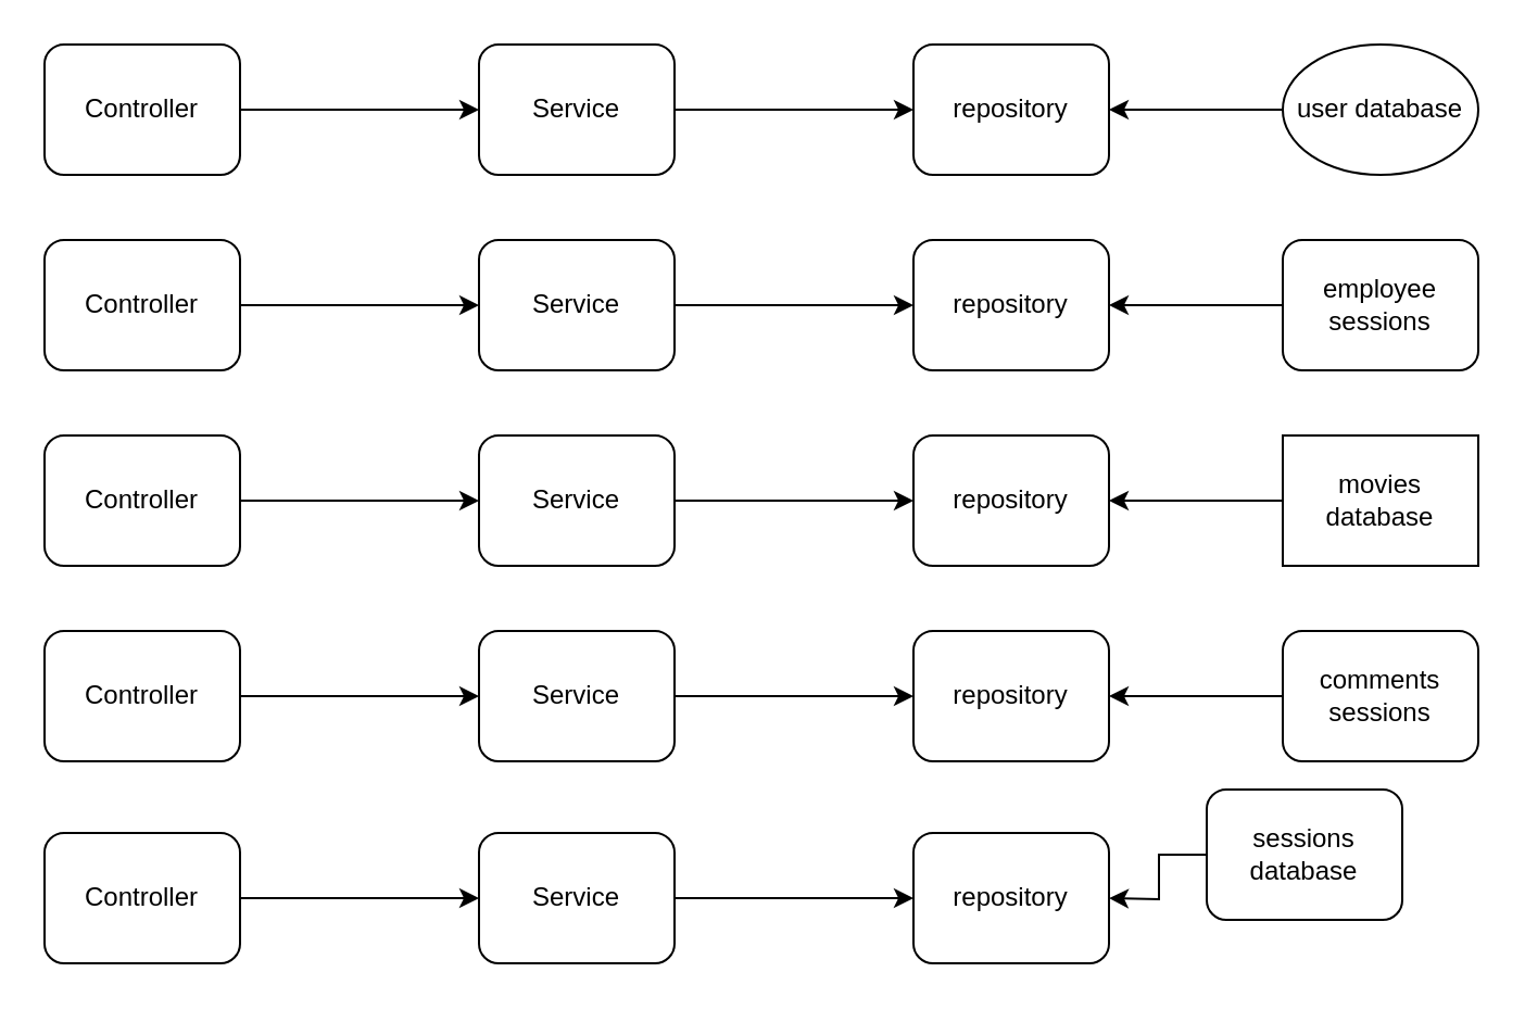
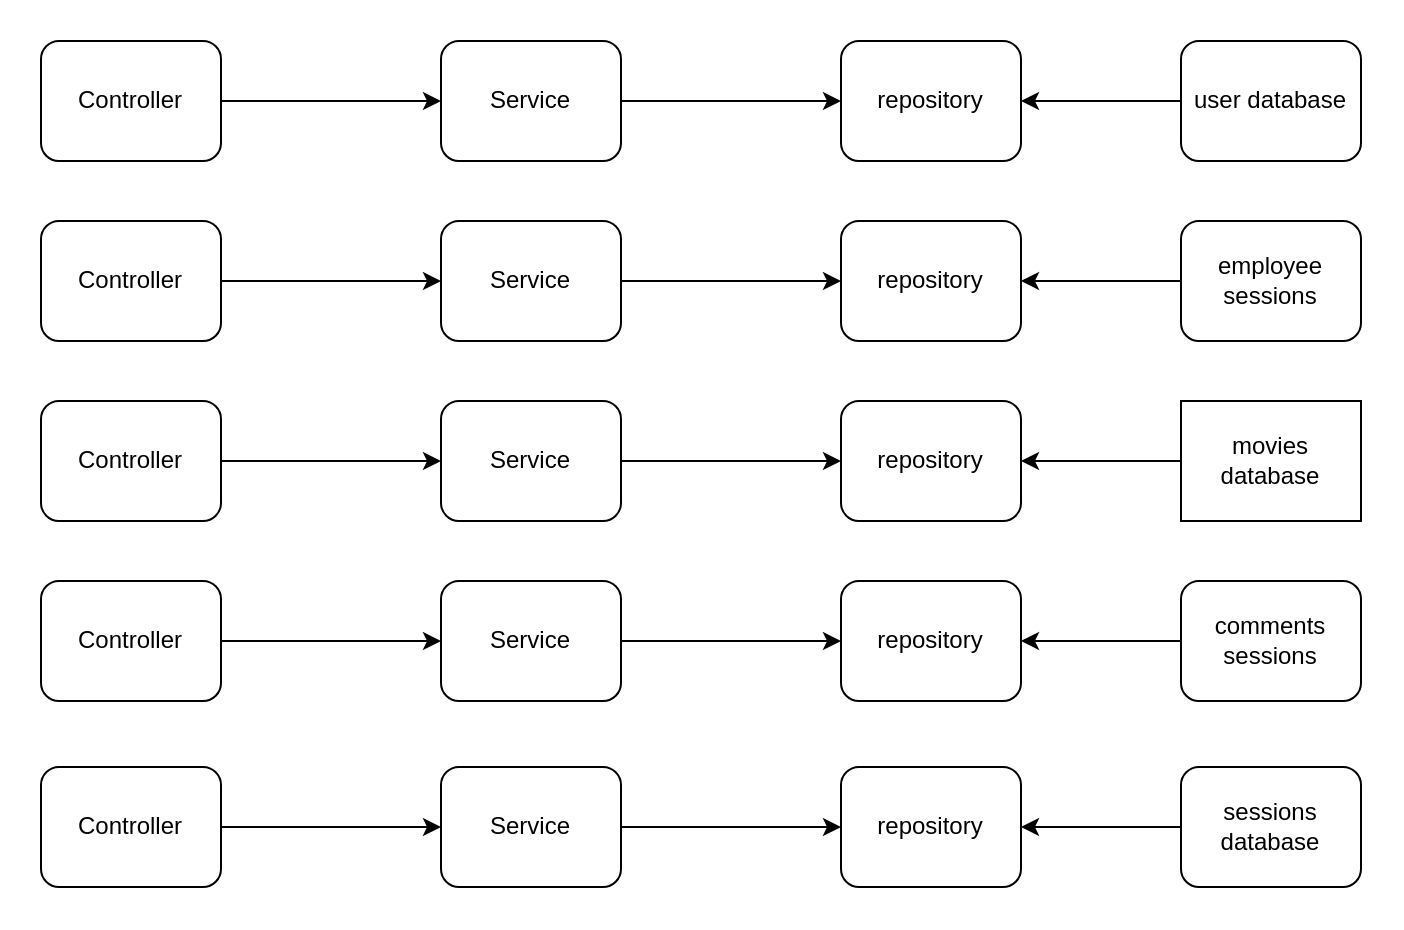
  <mxCell id="0" />
  <mxCell id="1" parent="0" />
  <mxCell id="2" style="edgeStyle=orthogonalEdgeStyle;rounded=0;orthogonalLoop=1;jettySize=auto;html=1;" parent="1" source="3" edge="1"><mxGeometry relative="1" as="geometry"><mxPoint x="510" y="50" as="targetPoint" /></mxGeometry></mxCell>
- <mxCell id="3" value="user database" style="ellipse;whiteSpace=wrap;html=1;" parent="1" vertex="1"><mxGeometry x="590" y="20" width="90" height="60" as="geometry" /></mxCell>
+ <mxCell id="3" value="user database" style="rounded=1;whiteSpace=wrap;html=1;" parent="1" vertex="1"><mxGeometry x="590" y="20" width="90" height="60" as="geometry" /></mxCell>
  <mxCell id="4" value="repository" style="rounded=1;whiteSpace=wrap;html=1;" parent="1" vertex="1"><mxGeometry x="420" y="20" width="90" height="60" as="geometry" /></mxCell>
  <mxCell id="5" style="edgeStyle=orthogonalEdgeStyle;rounded=0;orthogonalLoop=1;jettySize=auto;html=1;entryX=0;entryY=0.5;entryDx=0;entryDy=0;" parent="1" source="6" target="4" edge="1"><mxGeometry relative="1" as="geometry" /></mxCell>
  <mxCell id="6" value="Service" style="rounded=1;whiteSpace=wrap;html=1;" parent="1" vertex="1"><mxGeometry x="220" y="20" width="90" height="60" as="geometry" /></mxCell>
  <mxCell id="7" style="edgeStyle=orthogonalEdgeStyle;rounded=0;orthogonalLoop=1;jettySize=auto;html=1;entryX=0;entryY=0.5;entryDx=0;entryDy=0;" parent="1" source="8" target="6" edge="1"><mxGeometry relative="1" as="geometry" /></mxCell>
  <mxCell id="8" value="Controller" style="rounded=1;whiteSpace=wrap;html=1;" parent="1" vertex="1"><mxGeometry x="20" y="20" width="90" height="60" as="geometry" /></mxCell>
  <mxCell id="9" style="edgeStyle=orthogonalEdgeStyle;rounded=0;orthogonalLoop=1;jettySize=auto;html=1;" parent="1" source="10" edge="1"><mxGeometry relative="1" as="geometry"><mxPoint x="510" y="140" as="targetPoint" /></mxGeometry></mxCell>
  <mxCell id="10" value="employee sessions" style="rounded=1;whiteSpace=wrap;html=1;" parent="1" vertex="1"><mxGeometry x="590" y="110" width="90" height="60" as="geometry" /></mxCell>
  <mxCell id="11" value="repository" style="rounded=1;whiteSpace=wrap;html=1;" parent="1" vertex="1"><mxGeometry x="420" y="110" width="90" height="60" as="geometry" /></mxCell>
  <mxCell id="12" style="edgeStyle=orthogonalEdgeStyle;rounded=0;orthogonalLoop=1;jettySize=auto;html=1;entryX=0;entryY=0.5;entryDx=0;entryDy=0;" parent="1" source="13" target="11" edge="1"><mxGeometry relative="1" as="geometry" /></mxCell>
  <mxCell id="13" value="Service" style="rounded=1;whiteSpace=wrap;html=1;" parent="1" vertex="1"><mxGeometry x="220" y="110" width="90" height="60" as="geometry" /></mxCell>
  <mxCell id="14" style="edgeStyle=orthogonalEdgeStyle;rounded=0;orthogonalLoop=1;jettySize=auto;html=1;entryX=0;entryY=0.5;entryDx=0;entryDy=0;" parent="1" source="15" target="13" edge="1"><mxGeometry relative="1" as="geometry" /></mxCell>
  <mxCell id="15" value="Controller" style="rounded=1;whiteSpace=wrap;html=1;" parent="1" vertex="1"><mxGeometry x="20" y="110" width="90" height="60" as="geometry" /></mxCell>
  <mxCell id="16" style="edgeStyle=orthogonalEdgeStyle;rounded=0;orthogonalLoop=1;jettySize=auto;html=1;" parent="1" source="17" edge="1"><mxGeometry relative="1" as="geometry"><mxPoint x="510" y="230" as="targetPoint" /></mxGeometry></mxCell>
  <mxCell id="17" value="movies database" style="whiteSpace=wrap;html=1;rounded=0;" parent="1" vertex="1"><mxGeometry x="590" y="200" width="90" height="60" as="geometry" /></mxCell>
  <mxCell id="18" value="repository" style="rounded=1;whiteSpace=wrap;html=1;" parent="1" vertex="1"><mxGeometry x="420" y="200" width="90" height="60" as="geometry" /></mxCell>
  <mxCell id="19" style="edgeStyle=orthogonalEdgeStyle;rounded=0;orthogonalLoop=1;jettySize=auto;html=1;entryX=0;entryY=0.5;entryDx=0;entryDy=0;" parent="1" source="20" target="18" edge="1"><mxGeometry relative="1" as="geometry" /></mxCell>
  <mxCell id="20" value="Service" style="rounded=1;whiteSpace=wrap;html=1;" parent="1" vertex="1"><mxGeometry x="220" y="200" width="90" height="60" as="geometry" /></mxCell>
  <mxCell id="21" style="edgeStyle=orthogonalEdgeStyle;rounded=0;orthogonalLoop=1;jettySize=auto;html=1;entryX=0;entryY=0.5;entryDx=0;entryDy=0;" parent="1" source="22" target="20" edge="1"><mxGeometry relative="1" as="geometry" /></mxCell>
  <mxCell id="22" value="Controller" style="rounded=1;whiteSpace=wrap;html=1;" parent="1" vertex="1"><mxGeometry x="20" y="200" width="90" height="60" as="geometry" /></mxCell>
  <mxCell id="23" style="edgeStyle=orthogonalEdgeStyle;rounded=0;orthogonalLoop=1;jettySize=auto;html=1;" parent="1" source="24" edge="1"><mxGeometry relative="1" as="geometry"><mxPoint x="510" y="320" as="targetPoint" /></mxGeometry></mxCell>
  <mxCell id="24" value="comments sessions" style="rounded=1;whiteSpace=wrap;html=1;" parent="1" vertex="1"><mxGeometry x="590" y="290" width="90" height="60" as="geometry" /></mxCell>
  <mxCell id="25" value="repository" style="rounded=1;whiteSpace=wrap;html=1;" parent="1" vertex="1"><mxGeometry x="420" y="290" width="90" height="60" as="geometry" /></mxCell>
  <mxCell id="26" style="edgeStyle=orthogonalEdgeStyle;rounded=0;orthogonalLoop=1;jettySize=auto;html=1;entryX=0;entryY=0.5;entryDx=0;entryDy=0;" parent="1" source="27" target="25" edge="1"><mxGeometry relative="1" as="geometry" /></mxCell>
  <mxCell id="27" value="Service" style="rounded=1;whiteSpace=wrap;html=1;" parent="1" vertex="1"><mxGeometry x="220" y="290" width="90" height="60" as="geometry" /></mxCell>
  <mxCell id="28" style="edgeStyle=orthogonalEdgeStyle;rounded=0;orthogonalLoop=1;jettySize=auto;html=1;entryX=0;entryY=0.5;entryDx=0;entryDy=0;" parent="1" source="29" target="27" edge="1"><mxGeometry relative="1" as="geometry" /></mxCell>
  <mxCell id="29" value="Controller" style="rounded=1;whiteSpace=wrap;html=1;" parent="1" vertex="1"><mxGeometry x="20" y="290" width="90" height="60" as="geometry" /></mxCell>
  <mxCell id="30" style="edgeStyle=orthogonalEdgeStyle;rounded=0;orthogonalLoop=1;jettySize=auto;html=1;" parent="1" source="31" edge="1"><mxGeometry relative="1" as="geometry"><mxPoint x="510" y="413" as="targetPoint" /></mxGeometry></mxCell>
- <mxCell id="31" value="sessions&lt;br&gt;database" style="rounded=1;whiteSpace=wrap;html=1;" parent="1" vertex="1"><mxGeometry x="555" y="363" width="90" height="60" as="geometry" /></mxCell>
+ <mxCell id="31" value="sessions&lt;br&gt;database" style="rounded=1;whiteSpace=wrap;html=1;" parent="1" vertex="1"><mxGeometry x="590" y="383" width="90" height="60" as="geometry" /></mxCell>
  <mxCell id="32" value="repository" style="rounded=1;whiteSpace=wrap;html=1;" parent="1" vertex="1"><mxGeometry x="420" y="383" width="90" height="60" as="geometry" /></mxCell>
  <mxCell id="33" style="edgeStyle=orthogonalEdgeStyle;rounded=0;orthogonalLoop=1;jettySize=auto;html=1;entryX=0;entryY=0.5;entryDx=0;entryDy=0;" parent="1" source="34" target="32" edge="1"><mxGeometry relative="1" as="geometry" /></mxCell>
  <mxCell id="34" value="Service" style="rounded=1;whiteSpace=wrap;html=1;" parent="1" vertex="1"><mxGeometry x="220" y="383" width="90" height="60" as="geometry" /></mxCell>
  <mxCell id="35" style="edgeStyle=orthogonalEdgeStyle;rounded=0;orthogonalLoop=1;jettySize=auto;html=1;entryX=0;entryY=0.5;entryDx=0;entryDy=0;" parent="1" source="36" target="34" edge="1"><mxGeometry relative="1" as="geometry" /></mxCell>
  <mxCell id="36" value="Controller" style="rounded=1;whiteSpace=wrap;html=1;" parent="1" vertex="1"><mxGeometry x="20" y="383" width="90" height="60" as="geometry" /></mxCell>
